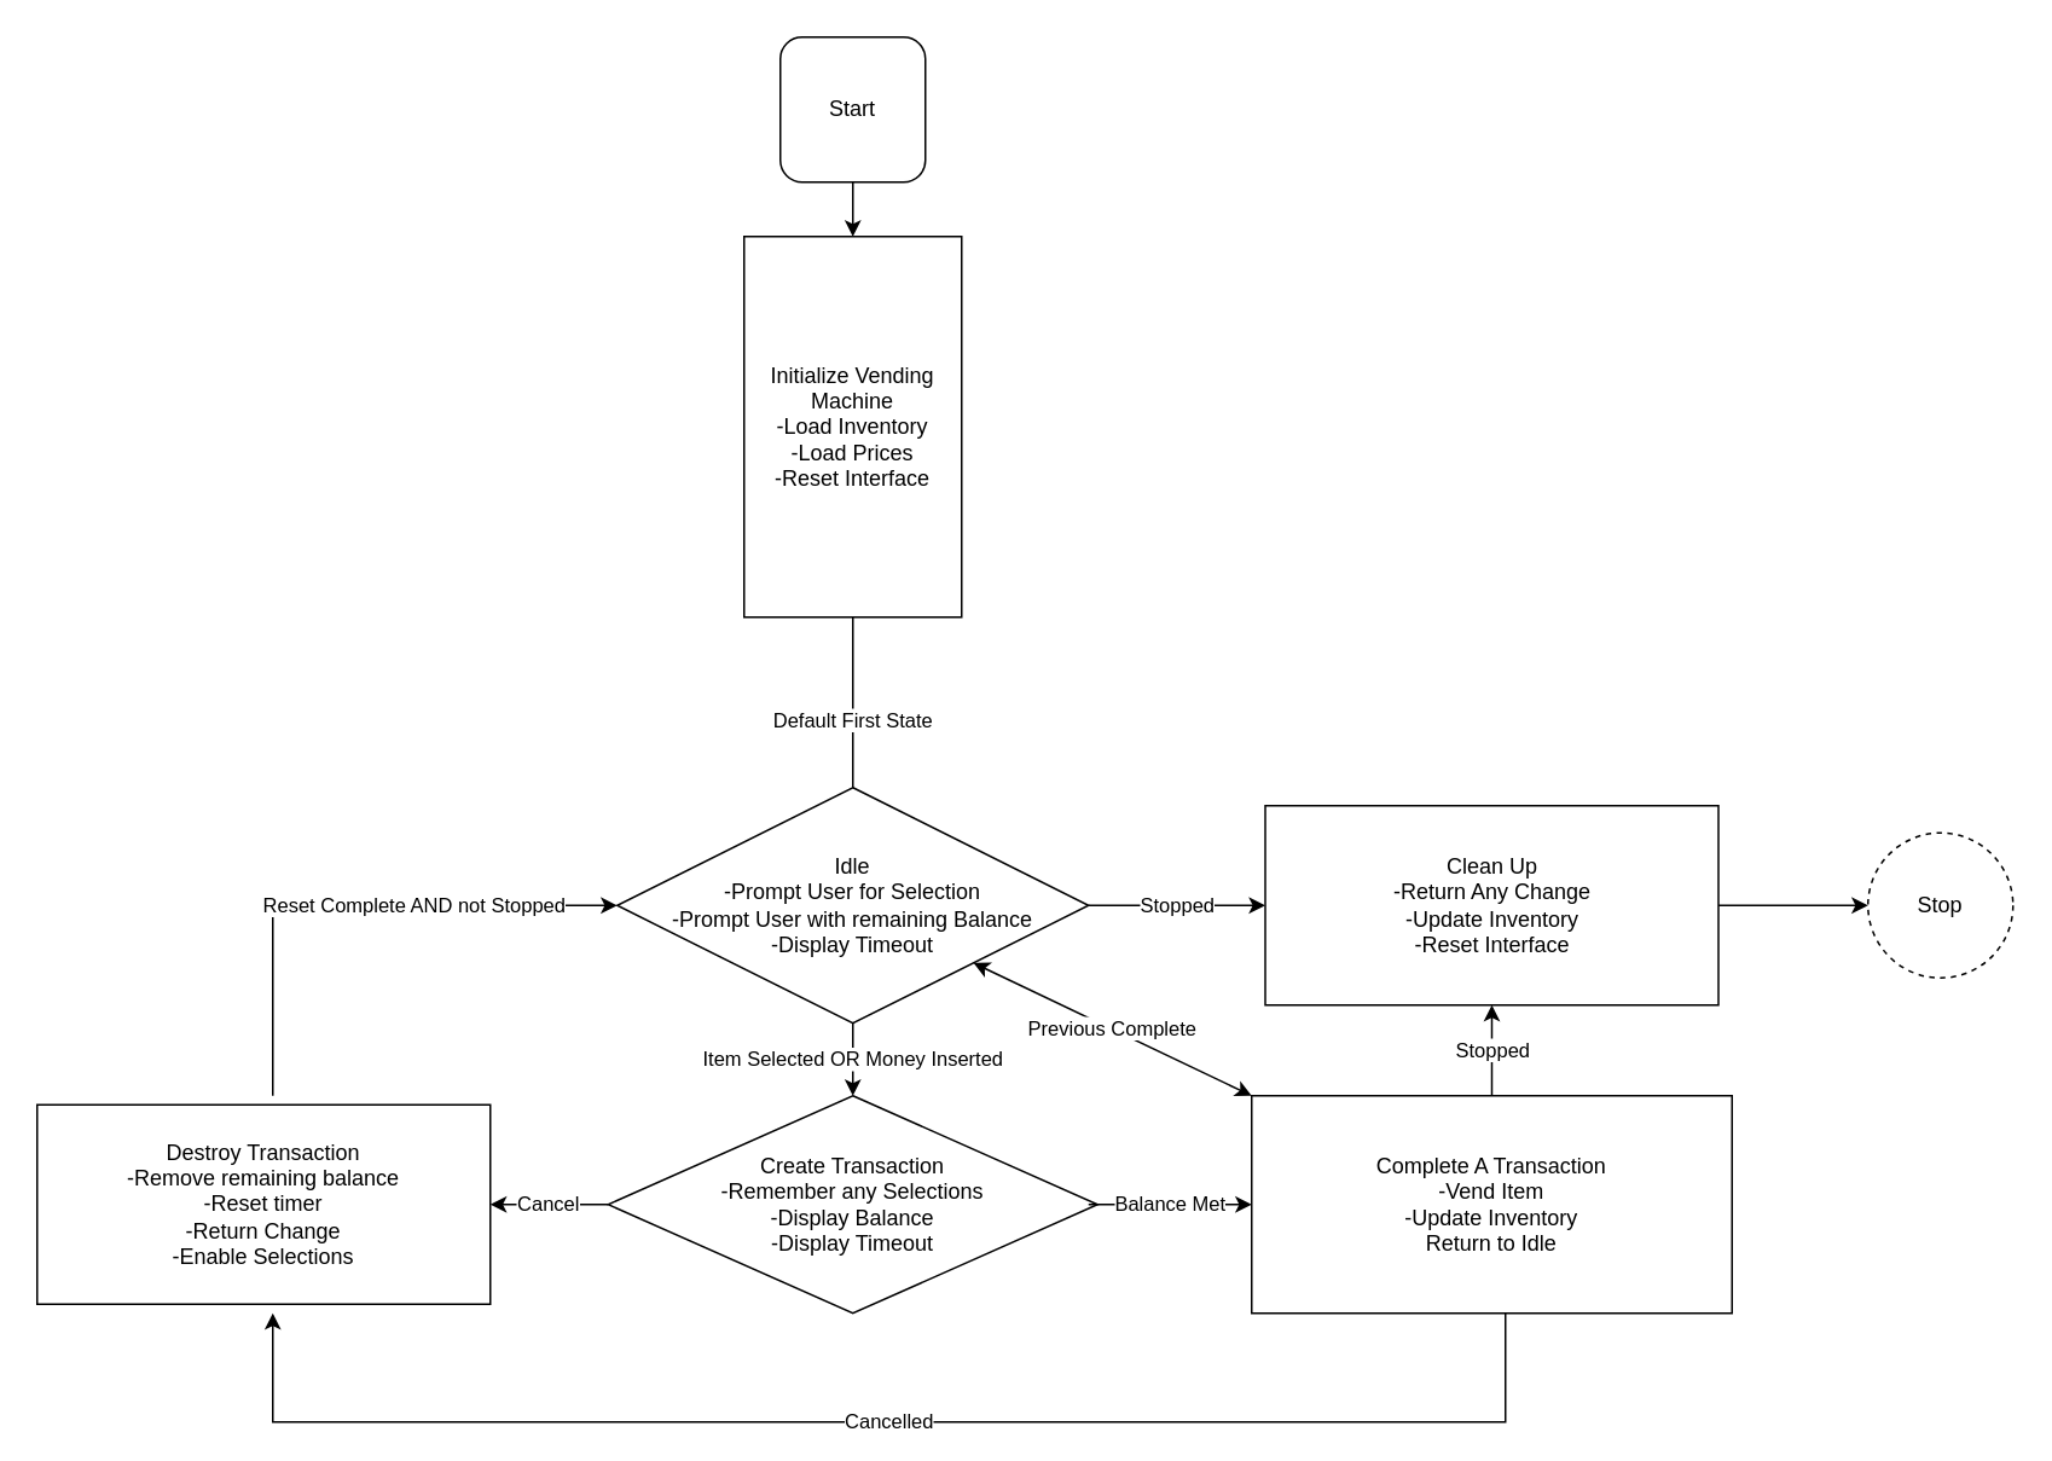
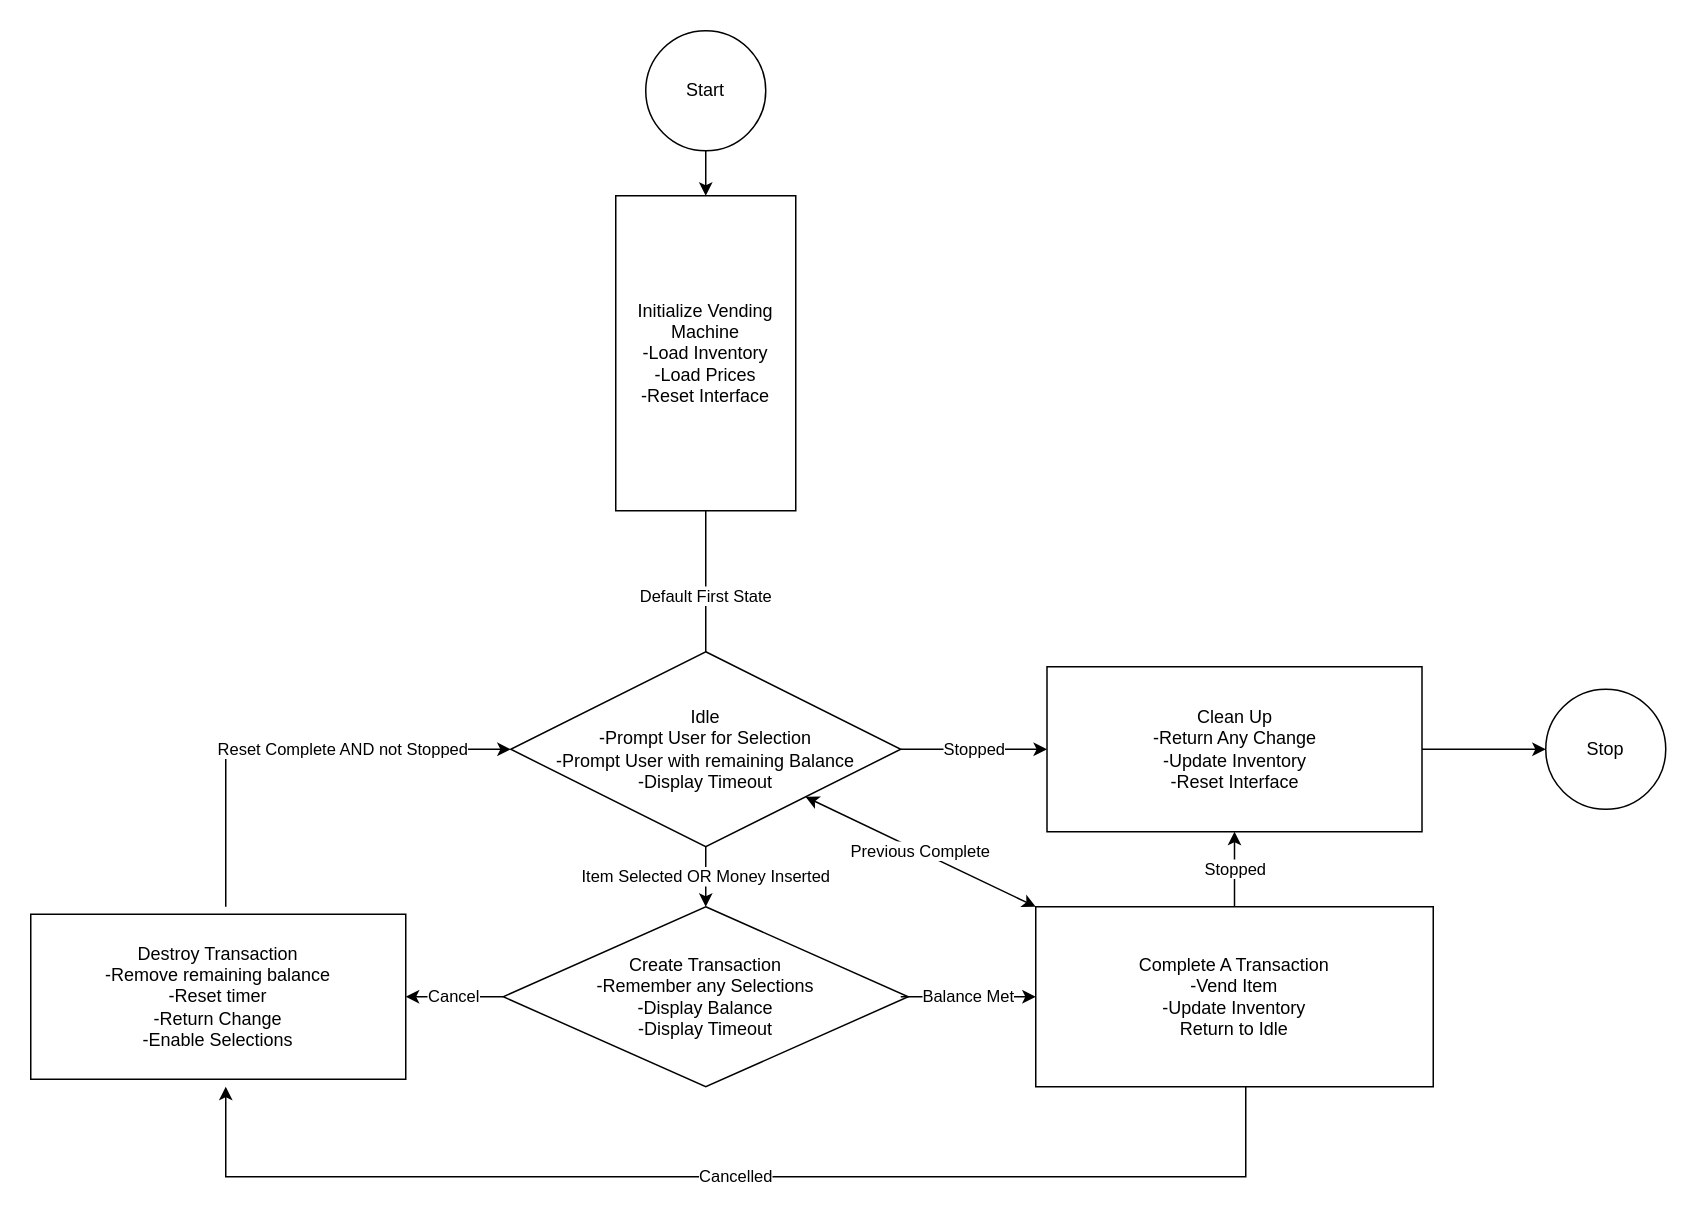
  <mxCell id="0" />
  <mxCell id="1" parent="0" />
  <mxCell id="2" style="edgeStyle=orthogonalEdgeStyle;rounded=0;orthogonalLoop=1;jettySize=auto;html=1;exitX=0.5;exitY=1;exitDx=0;exitDy=0;entryX=0.5;entryY=0;entryDx=0;entryDy=0;" edge="1" parent="1" source="3" target="4"><mxGeometry relative="1" as="geometry" /></mxCell>
- <mxCell id="3" value="Start" style="whiteSpace=wrap;html=1;aspect=fixed;rounded=1;" vertex="1" parent="1"><mxGeometry x="430" y="20" width="80" height="80" as="geometry" /></mxCell>
+ <mxCell id="3" value="Start" style="ellipse;whiteSpace=wrap;html=1;aspect=fixed;" vertex="1" parent="1"><mxGeometry x="430" y="20" width="80" height="80" as="geometry" /></mxCell>
  <mxCell id="4" value="Initialize Vending Machine&lt;br&gt;-Load Inventory&lt;br&gt;-Load Prices&lt;br&gt;-Reset Interface" style="rounded=0;whiteSpace=wrap;html=1;" vertex="1" parent="1"><mxGeometry x="410" y="130" width="120" height="210" as="geometry" /></mxCell>
  <mxCell id="5" value="Complete A Transaction&lt;br&gt;-Vend Item&lt;br&gt;-Update Inventory&lt;br&gt;Return to Idle" style="rounded=0;whiteSpace=wrap;html=1;" vertex="1" parent="1"><mxGeometry x="690" y="604" width="265" height="120" as="geometry" /></mxCell>
  <mxCell id="6" value="Destroy Transaction&lt;br&gt;-Remove remaining balance&lt;br&gt;-Reset timer&lt;br&gt;-Return Change&lt;br&gt;-Enable Selections" style="rounded=0;whiteSpace=wrap;html=1;" vertex="1" parent="1"><mxGeometry x="20" y="609" width="250" height="110" as="geometry" /></mxCell>
  <mxCell id="7" value="Clean Up&lt;br&gt;-Return Any Change&lt;br&gt;-Update Inventory&lt;br&gt;-Reset Interface" style="rounded=0;whiteSpace=wrap;html=1;" vertex="1" parent="1"><mxGeometry x="697.5" y="444" width="250" height="110" as="geometry" /></mxCell>
- <mxCell id="8" value="Stop" style="ellipse;whiteSpace=wrap;html=1;aspect=fixed;dashed=1;" vertex="1" parent="1"><mxGeometry x="1030" y="459" width="80" height="80" as="geometry" /></mxCell>
+ <mxCell id="8" value="Stop" style="ellipse;whiteSpace=wrap;html=1;aspect=fixed;" vertex="1" parent="1"><mxGeometry x="1030" y="459" width="80" height="80" as="geometry" /></mxCell>
  <mxCell id="9" value="Default First State" style="endArrow=classic;html=1;rounded=0;exitX=0.5;exitY=1;exitDx=0;exitDy=0;" edge="1" parent="1" source="4"><mxGeometry width="50" height="50" relative="1" as="geometry"><mxPoint x="750" y="514" as="sourcePoint" /><mxPoint x="470" y="454" as="targetPoint" /></mxGeometry></mxCell>
  <mxCell id="10" value="&lt;span&gt;Idle&lt;/span&gt;&lt;br&gt;&lt;span&gt;-Prompt User for Selection&lt;/span&gt;&lt;br&gt;&lt;span&gt;-Prompt User with remaining Balance&lt;/span&gt;&lt;br&gt;&lt;span&gt;-Display Timeout&lt;/span&gt;" style="rhombus;whiteSpace=wrap;html=1;" vertex="1" parent="1"><mxGeometry x="340" y="434" width="260" height="130" as="geometry" /></mxCell>
  <mxCell id="11" value="&lt;span&gt;Create Transaction&lt;br&gt;&lt;/span&gt;-Remember any Selections&lt;br&gt;&lt;span&gt;-Display Balance&lt;br&gt;-Display Timeout&lt;br&gt;&lt;/span&gt;" style="rhombus;whiteSpace=wrap;html=1;" vertex="1" parent="1"><mxGeometry x="335" y="604" width="270" height="120" as="geometry" /></mxCell>
  <mxCell id="12" value="Item Selected OR Money Inserted" style="endArrow=classic;html=1;rounded=0;exitX=0.5;exitY=1;exitDx=0;exitDy=0;entryX=0.5;entryY=0;entryDx=0;entryDy=0;" edge="1" parent="1" source="10" target="11"><mxGeometry width="50" height="50" relative="1" as="geometry"><mxPoint x="530" y="504" as="sourcePoint" /><mxPoint x="580" y="454" as="targetPoint" /></mxGeometry></mxCell>
  <mxCell id="13" value="Cancel" style="endArrow=classic;html=1;rounded=0;exitX=0;exitY=0.5;exitDx=0;exitDy=0;" edge="1" parent="1" source="11" target="6"><mxGeometry width="50" height="50" relative="1" as="geometry"><mxPoint x="530" y="504" as="sourcePoint" /><mxPoint x="580" y="454" as="targetPoint" /></mxGeometry></mxCell>
  <mxCell id="14" value="Balance Met" style="endArrow=classic;html=1;rounded=0;" edge="1" parent="1" target="5"><mxGeometry width="50" height="50" relative="1" as="geometry"><mxPoint x="600" y="664" as="sourcePoint" /><mxPoint x="580" y="454" as="targetPoint" /></mxGeometry></mxCell>
  <mxCell id="15" value="Stopped" style="endArrow=classic;html=1;rounded=0;exitX=0.5;exitY=0;exitDx=0;exitDy=0;entryX=0.5;entryY=1;entryDx=0;entryDy=0;" edge="1" parent="1" source="5" target="7"><mxGeometry width="50" height="50" relative="1" as="geometry"><mxPoint x="810" y="604" as="sourcePoint" /><mxPoint x="860" y="554" as="targetPoint" /></mxGeometry></mxCell>
  <mxCell id="16" value="" style="endArrow=classic;html=1;rounded=0;exitX=1;exitY=0.5;exitDx=0;exitDy=0;entryX=0;entryY=0.5;entryDx=0;entryDy=0;" edge="1" parent="1" source="7" target="8"><mxGeometry width="50" height="50" relative="1" as="geometry"><mxPoint x="530" y="594" as="sourcePoint" /><mxPoint x="580" y="544" as="targetPoint" /></mxGeometry></mxCell>
  <mxCell id="17" value="Stopped" style="endArrow=classic;html=1;rounded=0;exitX=1;exitY=0.5;exitDx=0;exitDy=0;entryX=0;entryY=0.5;entryDx=0;entryDy=0;" edge="1" parent="1" source="10" target="7"><mxGeometry width="50" height="50" relative="1" as="geometry"><mxPoint x="590" y="564" as="sourcePoint" /><mxPoint x="640" y="514" as="targetPoint" /></mxGeometry></mxCell>
  <mxCell id="18" value="Previous Complete" style="endArrow=classic;startArrow=classic;html=1;rounded=0;entryX=0;entryY=0;entryDx=0;entryDy=0;" edge="1" parent="1" source="10" target="5"><mxGeometry width="50" height="50" relative="1" as="geometry"><mxPoint x="600" y="594" as="sourcePoint" /><mxPoint x="650" y="544" as="targetPoint" /></mxGeometry></mxCell>
  <mxCell id="19" value="Cancelled" style="endArrow=classic;html=1;rounded=0;" edge="1" parent="1"><mxGeometry width="50" height="50" relative="1" as="geometry"><mxPoint x="830" y="724" as="sourcePoint" /><mxPoint x="150" y="724" as="targetPoint" /><Array as="points"><mxPoint x="830" y="784" /><mxPoint x="150" y="784" /></Array></mxGeometry></mxCell>
  <mxCell id="20" value="" style="endArrow=classic;html=1;rounded=0;entryX=0;entryY=0.5;entryDx=0;entryDy=0;" edge="1" parent="1" target="10"><mxGeometry width="50" height="50" relative="1" as="geometry"><mxPoint x="150" y="604" as="sourcePoint" /><mxPoint x="580" y="584" as="targetPoint" /><Array as="points"><mxPoint x="150" y="499" /></Array></mxGeometry></mxCell>
  <mxCell id="21" value="Reset Complete AND not Stopped" style="edgeLabel;html=1;align=center;verticalAlign=middle;resizable=0;points=[];" vertex="1" connectable="0" parent="20"><mxGeometry x="0.234" y="1" relative="1" as="geometry"><mxPoint as="offset" /></mxGeometry></mxCell>
